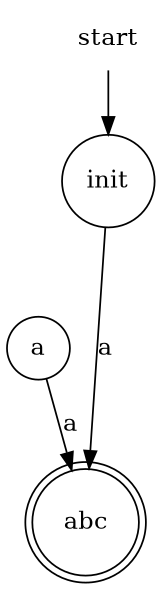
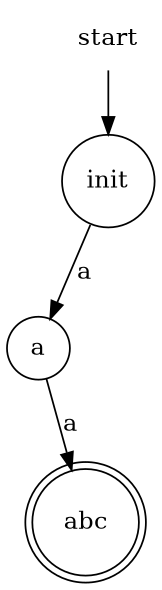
  digraph {
    rankdir=TB
    node [shape=circle style=solid]
    start [shape=plaintext style=""]
    n2 [label=init]
    a
    abc [shape=doublecircle]
    start -> n2
-   n2 -> abc [label=a]
+   n2 -> a [label=a]
    a -> abc [label=a]
  }
